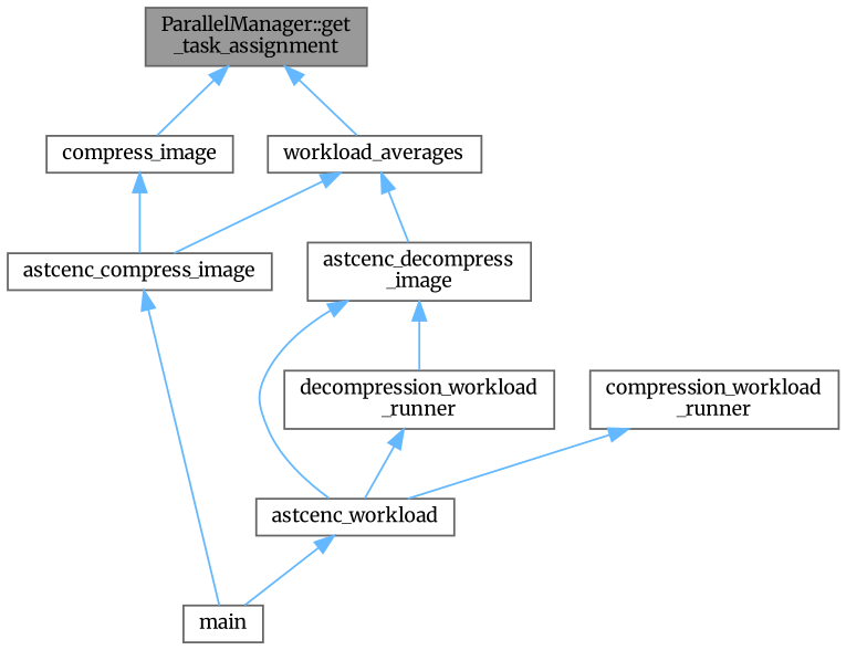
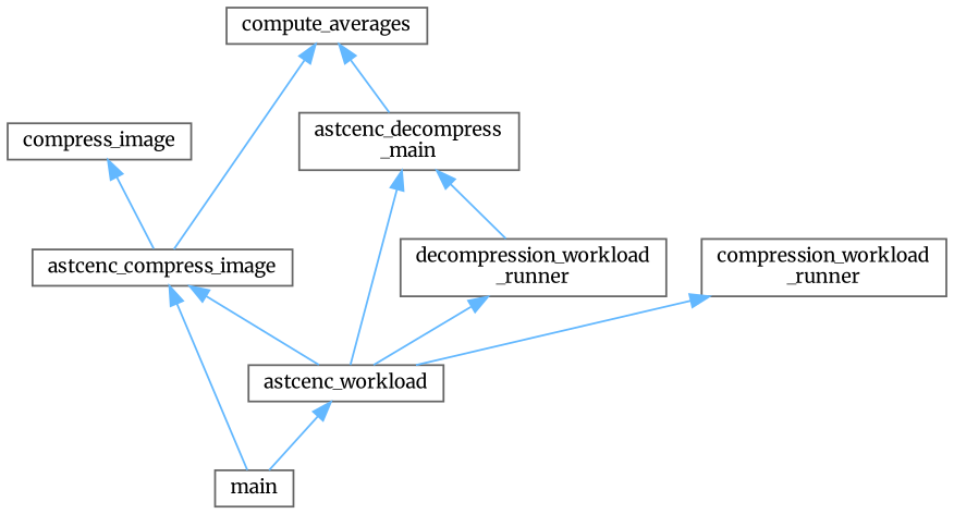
  digraph {
    fontname=Merriweather
    rankdir=TB
    node [color=grey40 fillcolor=white fontname=Merriweather fontsize=10 shape=box style=filled]
    edge [color=steelblue1 dir=back fontname=Merriweather fontsize=10 labelfontname=Helvetica labelfontsize=10 style=solid]
-   n1 [color=gray40 fillcolor=grey60 fontcolor=black height=0.2 label="ParallelManager::get\l_task_assignment" width=0.4]
    n2 [height=0.2 label=compress_image width=0.4]
-   n3 [height=0.2 label=workload_averages width=0.4]
-   n4 [height=0.2 label="astcenc_decompress\l_image" width=0.4]
+   n3 [height=0.2 label=compute_averages width=0.4]
+   n4 [height=0.2 label="astcenc_decompress\l_main" width=0.4]
    n5 [height=0.2 label=astcenc_workload width=0.4]
    n6 [height=0.2 label="decompression_workload\l_runner" width=0.4]
    n7 [height=0.2 label=astcenc_compress_image width=0.4]
    n8 [height=0.2 label=main width=0.4]
    n9 [height=0.2 label="compression_workload\l_runner" width=0.4]
-   n1 -> n2
-   n1 -> n3
    n2 -> n7
    n3 -> n4
    n3 -> n7
    n4 -> n5
    n4 -> n6
    n5 -> n8
    n6 -> n5
+   n7 -> n5
    n7 -> n8
    n9 -> n5
  }
